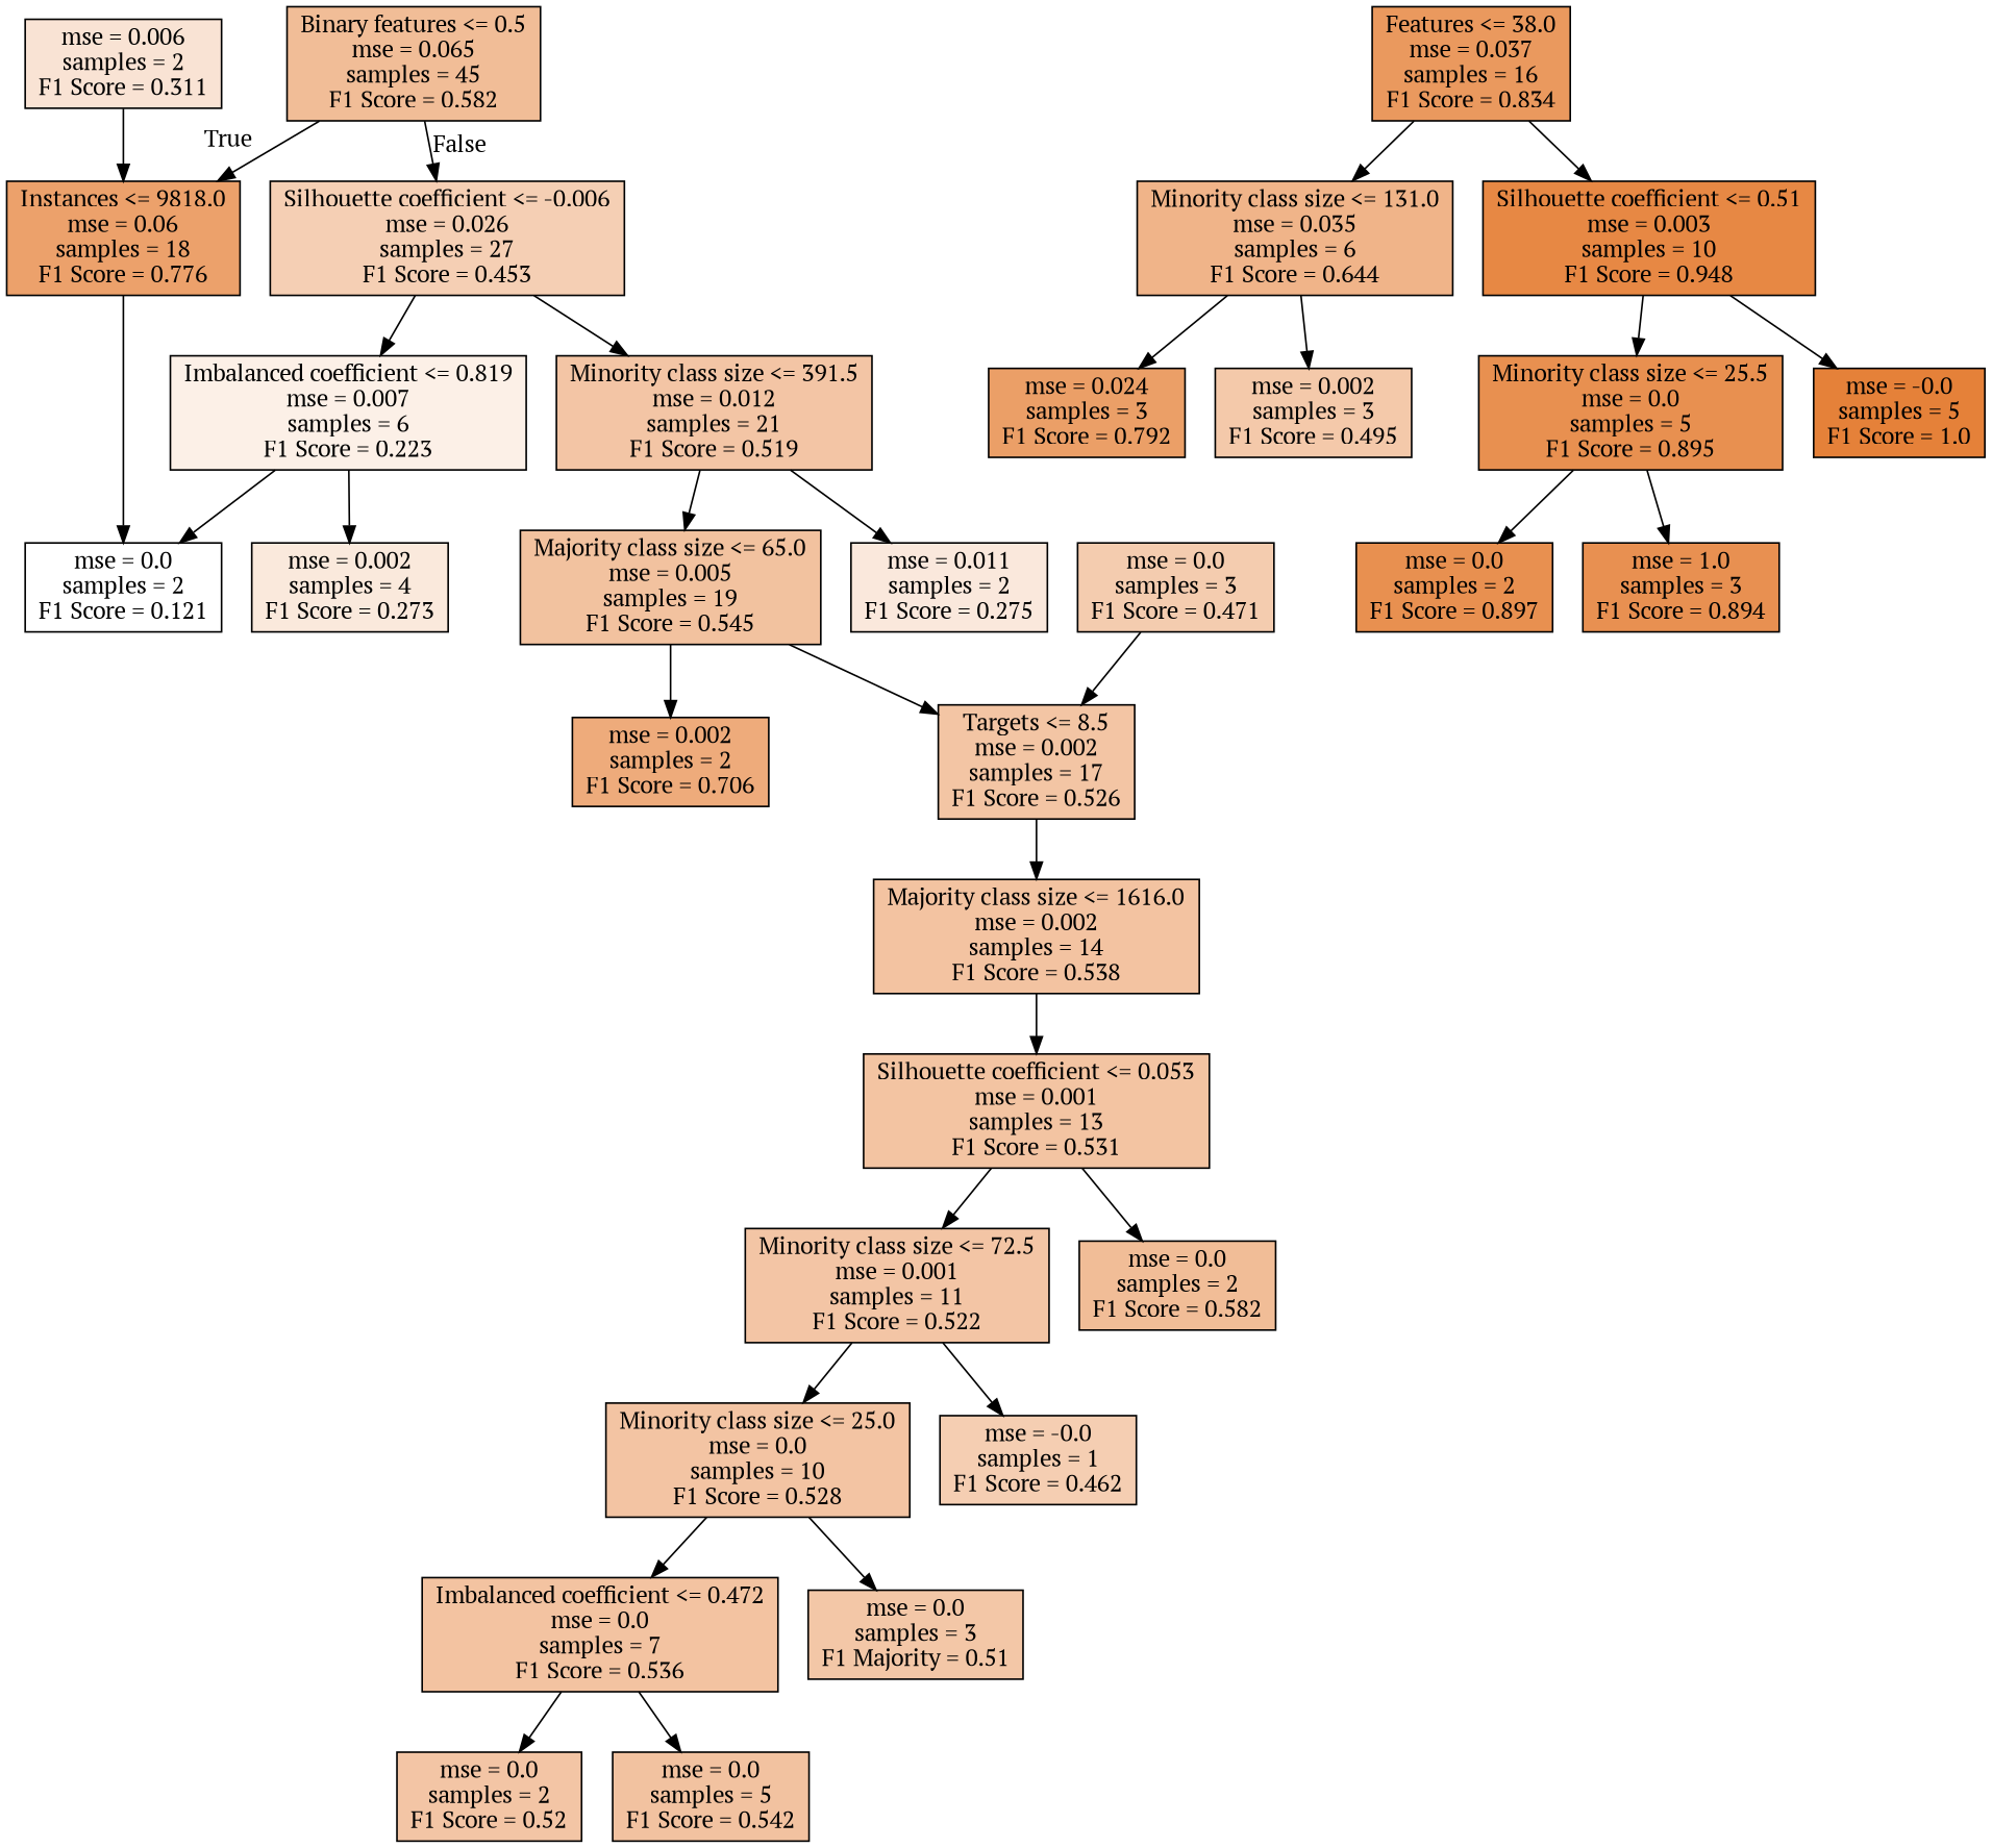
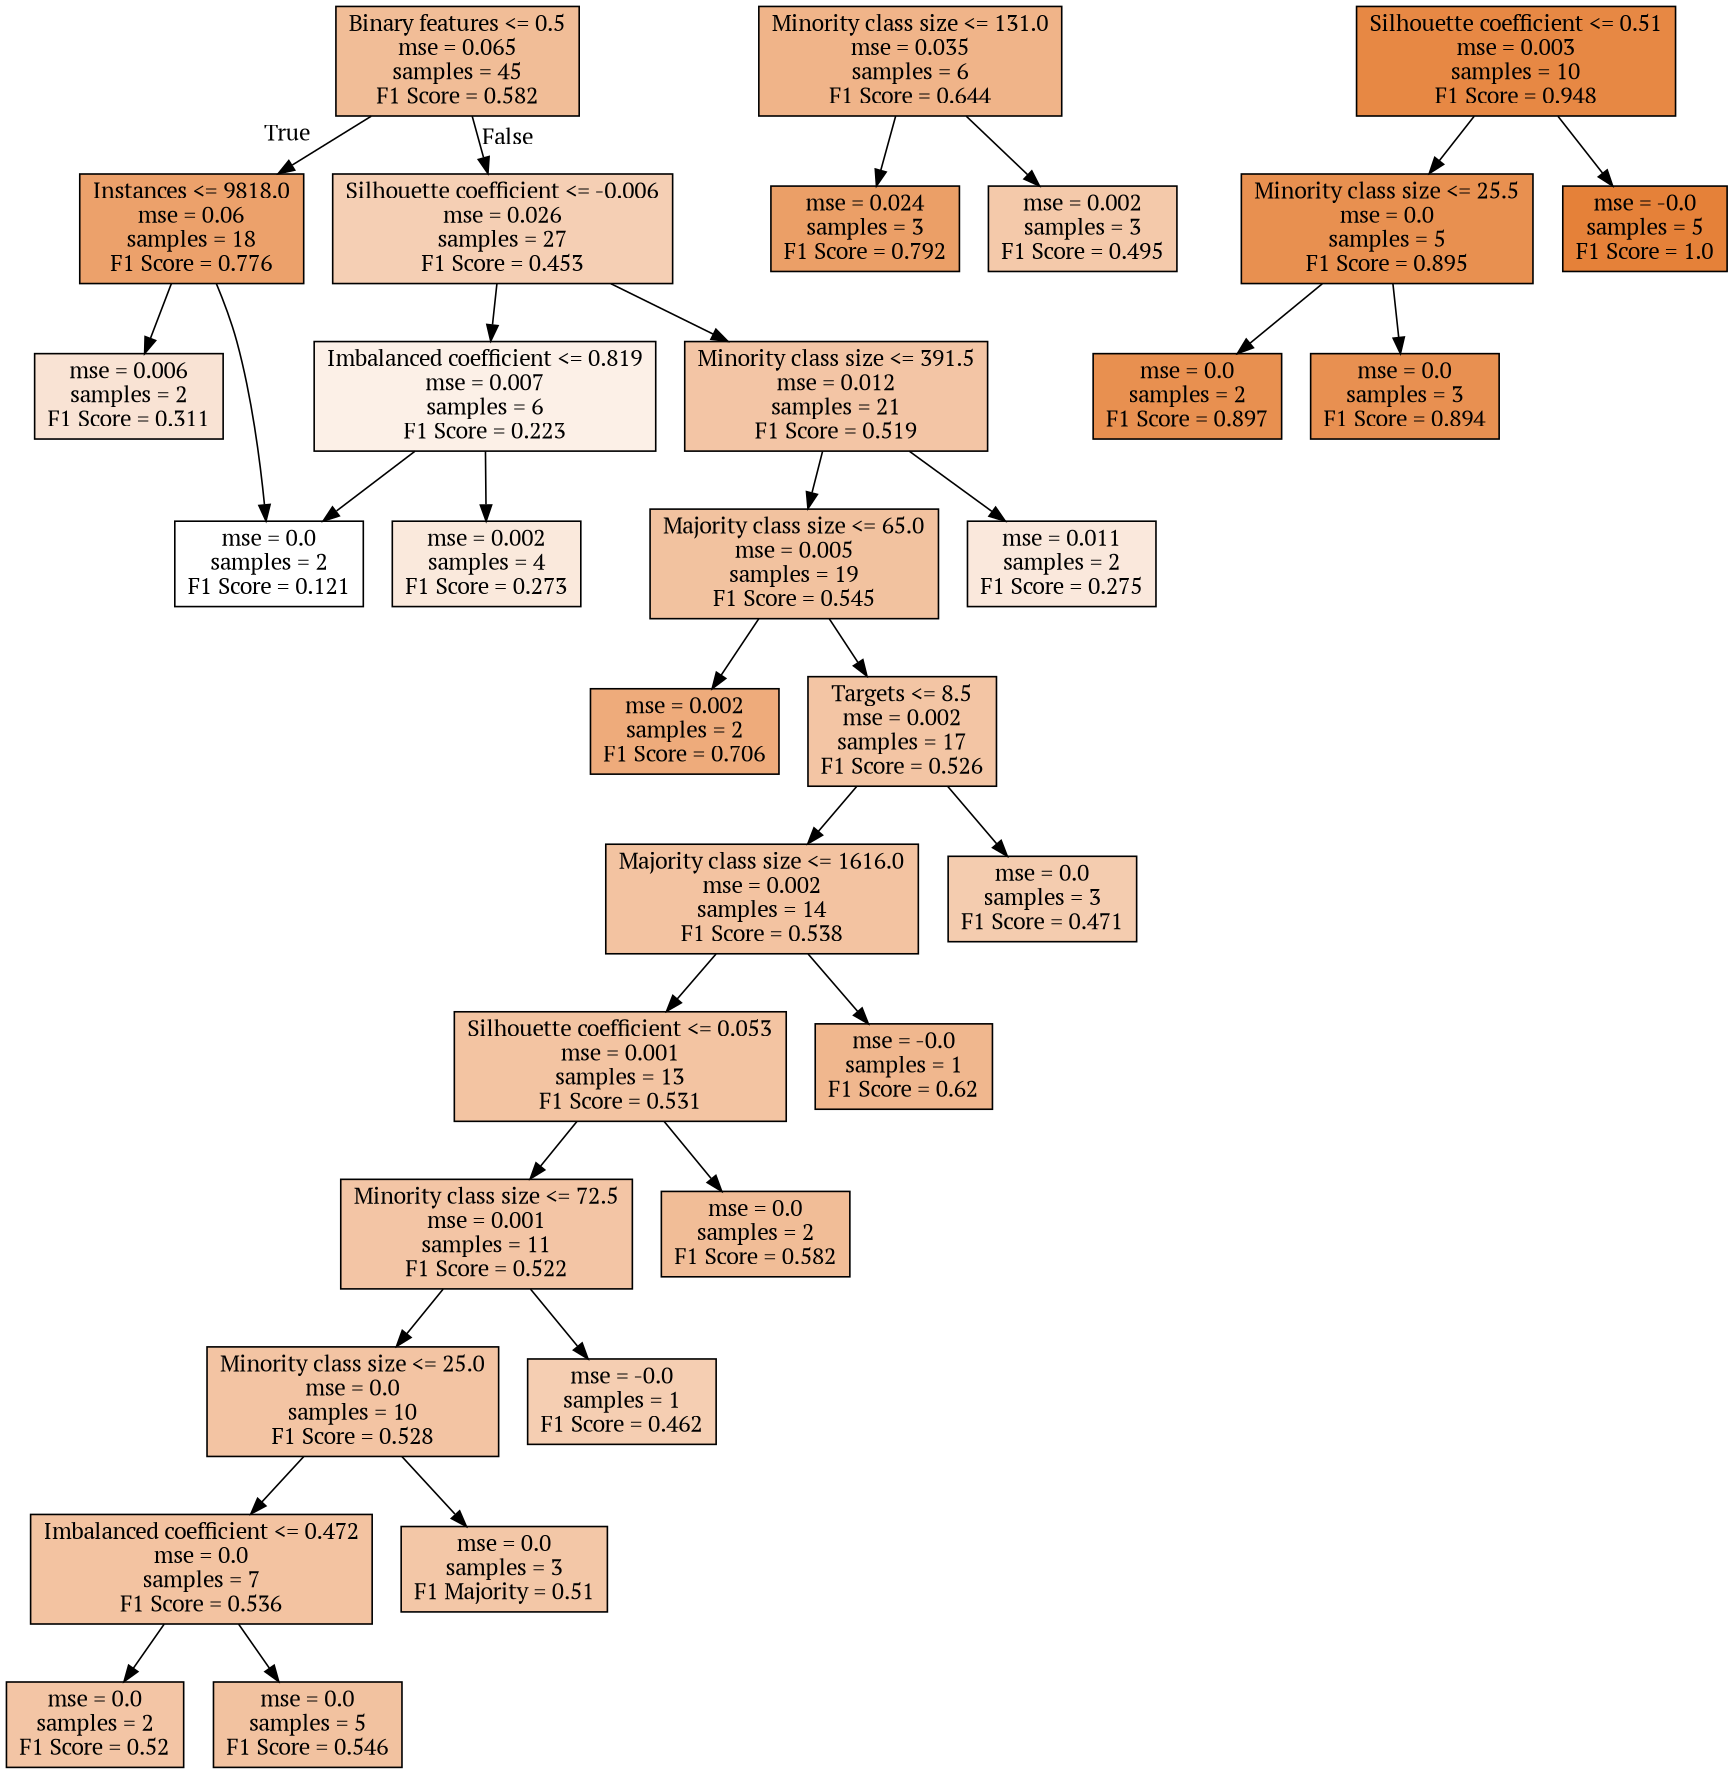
  digraph {
    fontname="PT Serif"
    node [color=black fillcolor="#e5813974" fontname="PT Serif" shape=box style=filled]
    edge [fontname="PT Serif"]
    n1 [fillcolor="#e5813986" label="Binary features <= 0.5\nmse = 0.065\nsamples = 45\nF1 Score = 0.582"]
    n2 [fillcolor="#e58139be" label="Instances <= 9818.0\nmse = 0.06\nsamples = 18\nF1 Score = 0.776"]
    n3 [fillcolor="#e5813960" label="Silhouette coefficient <= -0.006\nmse = 0.026\nsamples = 27\nF1 Score = 0.453"]
    n4 [fillcolor="#e5813937" label="mse = 0.006\nsamples = 2\nF1 Score = 0.311"]
    n5 [fillcolor="#e5813900" label="mse = 0.0\nsamples = 2\nF1 Score = 0.121"]
    n6 [fillcolor="#e581391e" label="Imbalanced coefficient <= 0.819\nmse = 0.007\nsamples = 6\nF1 Score = 0.223"]
    n7 [label="Minority class size <= 391.5\nmse = 0.012\nsamples = 21\nF1 Score = 0.519"]
-   n8 [fillcolor="#e58139cf" label="Features <= 38.0\nmse = 0.037\nsamples = 16\nF1 Score = 0.834"]
    n9 [fillcolor="#e5813998" label="Minority class size <= 131.0\nmse = 0.035\nsamples = 6\nF1 Score = 0.644"]
    n10 [fillcolor="#e58139f0" label="Silhouette coefficient <= 0.51\nmse = 0.003\nsamples = 10\nF1 Score = 0.948"]
    n11 [fillcolor="#e58139c3" label="mse = 0.024\nsamples = 3\nF1 Score = 0.792"]
    n12 [fillcolor="#e581396d" label="mse = 0.002\nsamples = 3\nF1 Score = 0.495"]
    n13 [fillcolor="#e58139e1" label="Minority class size <= 25.5\nmse = 0.0\nsamples = 5\nF1 Score = 0.895"]
    n14 [fillcolor="#e58139ff" label="mse = -0.0\nsamples = 5\nF1 Score = 1.0"]
    n15 [fillcolor="#e58139e1" label="mse = 0.0\nsamples = 2\nF1 Score = 0.897"]
-   n16 [fillcolor="#e58139e0" label="mse = 1.0\nsamples = 3\nF1 Score = 0.894"]
+   n16 [fillcolor="#e58139e0" label="mse = 0.0\nsamples = 3\nF1 Score = 0.894"]
    n17 [fillcolor="#e581392c" label="mse = 0.002\nsamples = 4\nF1 Score = 0.273"]
    n18 [fillcolor="#e581397b" label="Majority class size <= 65.0\nmse = 0.005\nsamples = 19\nF1 Score = 0.545"]
    n19 [fillcolor="#e581392d" label="mse = 0.011\nsamples = 2\nF1 Score = 0.275"]
    n20 [fillcolor="#e58139aa" label="mse = 0.002\nsamples = 2\nF1 Score = 0.706"]
    n21 [fillcolor="#e5813975" label="Targets <= 8.5\nmse = 0.002\nsamples = 17\nF1 Score = 0.526"]
    n22 [fillcolor="#e5813979" label="Majority class size <= 1616.0\nmse = 0.002\nsamples = 14\nF1 Score = 0.538"]
    n23 [fillcolor="#e5813966" label="mse = 0.0\nsamples = 3\nF1 Score = 0.471"]
    n24 [fillcolor="#e5813977" label="Silhouette coefficient <= 0.053\nmse = 0.001\nsamples = 13\nF1 Score = 0.531"]
+   n25 [fillcolor="#e5813991" label="mse = -0.0\nsamples = 1\nF1 Score = 0.62"]
    n26 [label="Minority class size <= 72.5\nmse = 0.001\nsamples = 11\nF1 Score = 0.522"]
    n27 [fillcolor="#e5813986" label="mse = 0.0\nsamples = 2\nF1 Score = 0.582"]
    n28 [fillcolor="#e5813976" label="Minority class size <= 25.0\nmse = 0.0\nsamples = 10\nF1 Score = 0.528"]
    n29 [fillcolor="#e5813963" label="mse = -0.0\nsamples = 1\nF1 Score = 0.462"]
    n30 [fillcolor="#e5813978" label="Imbalanced coefficient <= 0.472\nmse = 0.0\nsamples = 7\nF1 Score = 0.536"]
    n31 [fillcolor="#e5813971" label="mse = 0.0\nsamples = 3\nF1 Majority = 0.51"]
    n32 [label="mse = 0.0\nsamples = 2\nF1 Score = 0.52"]
-   n33 [fillcolor="#e581397a" label="mse = 0.0\nsamples = 5\nF1 Score = 0.542"]
+   n33 [fillcolor="#e581397a" label="mse = 0.0\nsamples = 5\nF1 Score = 0.546"]
    n1 -> n2 [headlabel=True labelangle=45 labeldistance=2.5]
    n1 -> n3 [headlabel=False labelangle=-45 labeldistance=2.5]
-   n4 -> n2
+   n2 -> n4
    n2 -> n5
    n3 -> n6
    n3 -> n7
    n6 -> n5
    n6 -> n17
    n7 -> n18
    n7 -> n19
-   n8 -> n9
-   n8 -> n10
    n9 -> n11
    n9 -> n12
    n10 -> n13
    n10 -> n14
    n13 -> n15
    n13 -> n16
    n18 -> n20
    n18 -> n21
    n21 -> n22
-   n23 -> n21
+   n21 -> n23
    n22 -> n24
+   n22 -> n25
    n24 -> n26
    n24 -> n27
    n26 -> n28
    n26 -> n29
    n28 -> n30
    n28 -> n31
    n30 -> n32
    n30 -> n33
  }
